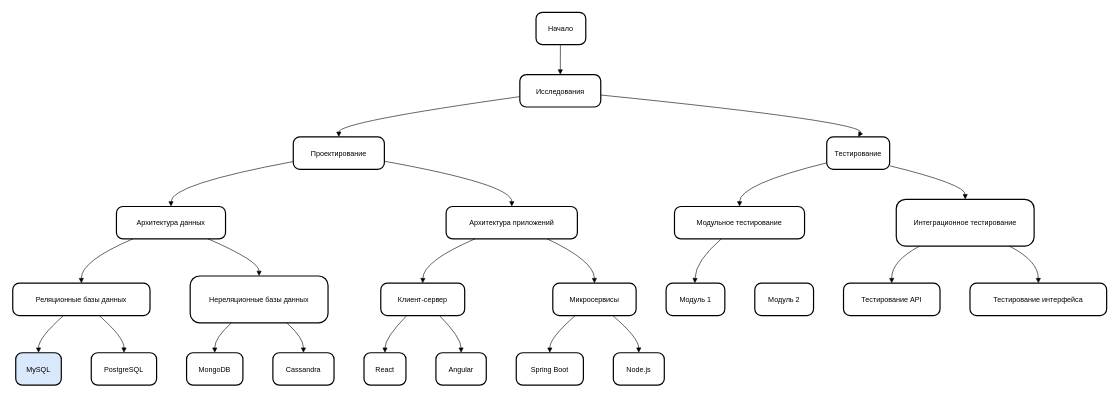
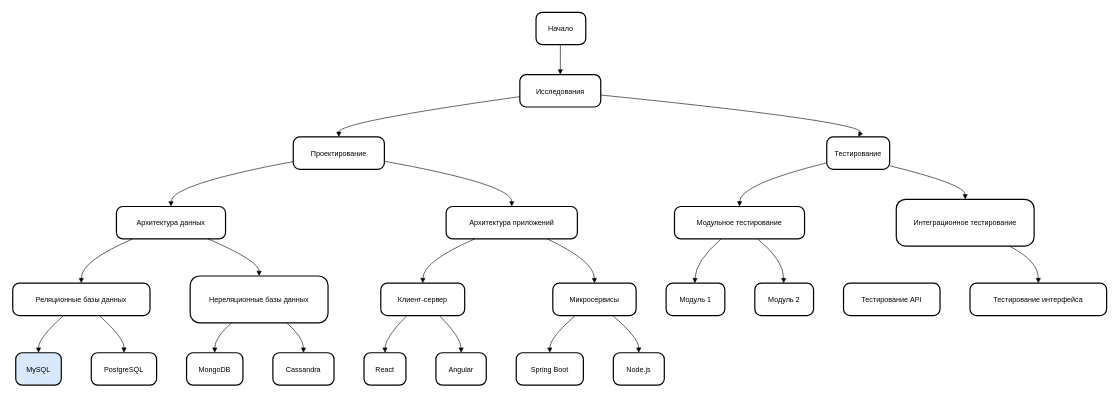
  <mxCell id="0" />
  <mxCell id="1" parent="0" />
  <mxCell id="2" value="Начало" style="rounded=1;arcSize=20;strokeWidth=2" vertex="1" parent="1"><mxGeometry x="893" y="20" width="83" height="54" as="geometry" /></mxCell>
  <mxCell id="3" value="Исследования" style="rounded=1;arcSize=20;strokeWidth=2" vertex="1" parent="1"><mxGeometry x="866" y="124" width="135" height="54" as="geometry" /></mxCell>
  <mxCell id="4" value="Проектирование" style="rounded=1;arcSize=20;strokeWidth=2" vertex="1" parent="1"><mxGeometry x="488" y="228" width="152" height="54" as="geometry" /></mxCell>
  <mxCell id="5" value="Тестирование" style="rounded=1;arcSize=20;strokeWidth=2" vertex="1" parent="1"><mxGeometry x="1378" y="228" width="105" height="54" as="geometry" /></mxCell>
  <mxCell id="6" value="Архитектура данных" style="rounded=1;arcSize=20;strokeWidth=2" vertex="1" parent="1"><mxGeometry x="193" y="344" width="182" height="54" as="geometry" /></mxCell>
  <mxCell id="7" value="Архитектура приложений" style="rounded=1;arcSize=20;strokeWidth=2" vertex="1" parent="1"><mxGeometry x="743" y="344" width="219" height="54" as="geometry" /></mxCell>
  <mxCell id="8" value="Модульное тестирование" style="rounded=1;arcSize=20;strokeWidth=2" vertex="1" parent="1"><mxGeometry x="1124" y="344" width="217" height="54" as="geometry" /></mxCell>
  <mxCell id="9" value="Интеграционное тестирование" style="rounded=1;arcSize=20;strokeWidth=2" vertex="1" parent="1"><mxGeometry x="1494" y="332" width="230" height="78" as="geometry" /></mxCell>
  <mxCell id="10" value="Реляционные базы данных" style="rounded=1;arcSize=20;strokeWidth=2" vertex="1" parent="1"><mxGeometry x="20" y="472" width="229" height="54" as="geometry" /></mxCell>
  <mxCell id="11" value="Нереляционные базы данных" style="rounded=1;arcSize=20;strokeWidth=2" vertex="1" parent="1"><mxGeometry x="316" y="460" width="230" height="78" as="geometry" /></mxCell>
  <mxCell id="12" value="Клиент-сервер" style="rounded=1;arcSize=20;strokeWidth=2" vertex="1" parent="1"><mxGeometry x="634" y="472" width="140" height="54" as="geometry" /></mxCell>
  <mxCell id="13" value="Микросервисы" style="rounded=1;arcSize=20;strokeWidth=2" vertex="1" parent="1"><mxGeometry x="921" y="472" width="139" height="54" as="geometry" /></mxCell>
  <mxCell id="14" value="Модуль 1" style="rounded=1;arcSize=20;strokeWidth=2" vertex="1" parent="1"><mxGeometry x="1110" y="472" width="98" height="54" as="geometry" /></mxCell>
  <mxCell id="15" value="Модуль 2" style="rounded=1;arcSize=20;strokeWidth=2" vertex="1" parent="1"><mxGeometry x="1258" y="472" width="98" height="54" as="geometry" /></mxCell>
  <mxCell id="16" value="Тестирование API" style="rounded=1;arcSize=20;strokeWidth=2" vertex="1" parent="1"><mxGeometry x="1406" y="472" width="161" height="54" as="geometry" /></mxCell>
  <mxCell id="17" value="Тестирование интерфейса" style="rounded=1;arcSize=20;strokeWidth=2" vertex="1" parent="1"><mxGeometry x="1617" y="472" width="228" height="54" as="geometry" /></mxCell>
  <mxCell id="18" value="MySQL" style="rounded=1;arcSize=20;strokeWidth=2;fillColor=#dae8fc;" vertex="1" parent="1"><mxGeometry x="25" y="588" width="76" height="54" as="geometry" /></mxCell>
  <mxCell id="19" value="PostgreSQL" style="rounded=1;arcSize=20;strokeWidth=2" vertex="1" parent="1"><mxGeometry x="151" y="588" width="109" height="54" as="geometry" /></mxCell>
  <mxCell id="20" value="MongoDB" style="rounded=1;arcSize=20;strokeWidth=2" vertex="1" parent="1"><mxGeometry x="310" y="588" width="94" height="54" as="geometry" /></mxCell>
  <mxCell id="21" value="Cassandra" style="rounded=1;arcSize=20;strokeWidth=2" vertex="1" parent="1"><mxGeometry x="454" y="588" width="102" height="54" as="geometry" /></mxCell>
  <mxCell id="22" value="React" style="rounded=1;arcSize=20;strokeWidth=2" vertex="1" parent="1"><mxGeometry x="606" y="588" width="70" height="54" as="geometry" /></mxCell>
  <mxCell id="23" value="Angular" style="rounded=1;arcSize=20;strokeWidth=2" vertex="1" parent="1"><mxGeometry x="726" y="588" width="84" height="54" as="geometry" /></mxCell>
  <mxCell id="24" value="Spring Boot" style="rounded=1;arcSize=20;strokeWidth=2" vertex="1" parent="1"><mxGeometry x="860" y="588" width="112" height="54" as="geometry" /></mxCell>
  <mxCell id="25" value="Node.js" style="rounded=1;arcSize=20;strokeWidth=2" vertex="1" parent="1"><mxGeometry x="1022" y="588" width="85" height="54" as="geometry" /></mxCell>
  <mxCell id="26" value="" style="curved=1;startArrow=none;endArrow=block;exitX=0.49;exitY=1;entryX=0.5;entryY=0;" edge="1" parent="1" source="2" target="3"><mxGeometry relative="1" as="geometry"><Array as="points" /></mxGeometry></mxCell>
  <mxCell id="27" value="" style="curved=1;startArrow=none;endArrow=block;exitX=0;exitY=0.68;entryX=0.5;entryY=0;" edge="1" parent="1" source="3" target="4"><mxGeometry relative="1" as="geometry"><Array as="points"><mxPoint x="564" y="203" /></Array></mxGeometry></mxCell>
  <mxCell id="28" value="" style="curved=1;startArrow=none;endArrow=block;exitX=1;exitY=0.63;entryX=0.5;entryY=0;" edge="1" parent="1" source="3" target="5"><mxGeometry relative="1" as="geometry"><Array as="points"><mxPoint x="1445" y="203" /></Array></mxGeometry></mxCell>
  <mxCell id="29" value="" style="curved=1;startArrow=none;endArrow=block;exitX=0;exitY=0.76;entryX=0.5;entryY=0;" edge="1" parent="1" source="4" target="6"><mxGeometry relative="1" as="geometry"><Array as="points"><mxPoint x="284" y="307" /></Array></mxGeometry></mxCell>
  <mxCell id="30" value="" style="curved=1;startArrow=none;endArrow=block;exitX=1;exitY=0.75;entryX=0.5;entryY=0;" edge="1" parent="1" source="4" target="7"><mxGeometry relative="1" as="geometry"><Array as="points"><mxPoint x="853" y="307" /></Array></mxGeometry></mxCell>
  <mxCell id="31" value="" style="curved=1;startArrow=none;endArrow=block;exitX=0;exitY=0.8;entryX=0.5;entryY=0;" edge="1" parent="1" source="5" target="8"><mxGeometry relative="1" as="geometry"><Array as="points"><mxPoint x="1233" y="307" /></Array></mxGeometry></mxCell>
  <mxCell id="32" value="" style="curved=1;startArrow=none;endArrow=block;exitX=1;exitY=0.89;entryX=0.5;entryY=0;" edge="1" parent="1" source="5" target="9"><mxGeometry relative="1" as="geometry"><Array as="points"><mxPoint x="1609" y="307" /></Array></mxGeometry></mxCell>
  <mxCell id="33" value="" style="curved=1;startArrow=none;endArrow=block;exitX=0.15;exitY=1;entryX=0.5;entryY=0;" edge="1" parent="1" source="6" target="10"><mxGeometry relative="1" as="geometry"><Array as="points"><mxPoint x="134" y="435" /></Array></mxGeometry></mxCell>
  <mxCell id="34" value="" style="curved=1;startArrow=none;endArrow=block;exitX=0.84;exitY=1;entryX=0.5;entryY=0;" edge="1" parent="1" source="6" target="11"><mxGeometry relative="1" as="geometry"><Array as="points"><mxPoint x="431" y="435" /></Array></mxGeometry></mxCell>
  <mxCell id="35" value="" style="curved=1;startArrow=none;endArrow=block;exitX=0.22;exitY=1;entryX=0.5;entryY=0;" edge="1" parent="1" source="7" target="12"><mxGeometry relative="1" as="geometry"><Array as="points"><mxPoint x="705" y="435" /></Array></mxGeometry></mxCell>
  <mxCell id="36" value="" style="curved=1;startArrow=none;endArrow=block;exitX=0.77;exitY=1;entryX=0.5;entryY=0;" edge="1" parent="1" source="7" target="13"><mxGeometry relative="1" as="geometry"><Array as="points"><mxPoint x="990" y="435" /></Array></mxGeometry></mxCell>
  <mxCell id="37" value="" style="curved=1;startArrow=none;endArrow=block;exitX=0.36;exitY=1;entryX=0.49;entryY=0;" edge="1" parent="1" source="8" target="14"><mxGeometry relative="1" as="geometry"><Array as="points"><mxPoint x="1159" y="435" /></Array></mxGeometry></mxCell>
- <mxCell id="39" value="" style="curved=1;startArrow=none;endArrow=block;exitX=0.17;exitY=1;entryX=0.5;entryY=0;" edge="1" parent="1" source="9" target="16"><mxGeometry relative="1" as="geometry"><Array as="points"><mxPoint x="1486" y="435" /></Array></mxGeometry></mxCell>
+ <mxCell id="38" value="" style="curved=1;startArrow=none;endArrow=block;exitX=0.64;exitY=1;entryX=0.49;entryY=0;" edge="1" parent="1" source="8" target="15"><mxGeometry relative="1" as="geometry"><Array as="points"><mxPoint x="1307" y="435" /></Array></mxGeometry></mxCell>
  <mxCell id="40" value="" style="curved=1;startArrow=none;endArrow=block;exitX=0.82;exitY=1;entryX=0.5;entryY=0;" edge="1" parent="1" source="9" target="17"><mxGeometry relative="1" as="geometry"><Array as="points"><mxPoint x="1731" y="435" /></Array></mxGeometry></mxCell>
  <mxCell id="41" value="" style="curved=1;startArrow=none;endArrow=block;exitX=0.37;exitY=1;entryX=0.5;entryY=0;" edge="1" parent="1" source="10" target="18"><mxGeometry relative="1" as="geometry"><Array as="points"><mxPoint x="63" y="563" /></Array></mxGeometry></mxCell>
  <mxCell id="42" value="" style="curved=1;startArrow=none;endArrow=block;exitX=0.63;exitY=1;entryX=0.5;entryY=0;" edge="1" parent="1" source="10" target="19"><mxGeometry relative="1" as="geometry"><Array as="points"><mxPoint x="206" y="563" /></Array></mxGeometry></mxCell>
  <mxCell id="43" value="" style="curved=1;startArrow=none;endArrow=block;exitX=0.3;exitY=1;entryX=0.5;entryY=0;" edge="1" parent="1" source="11" target="20"><mxGeometry relative="1" as="geometry"><Array as="points"><mxPoint x="357" y="563" /></Array></mxGeometry></mxCell>
  <mxCell id="44" value="" style="curved=1;startArrow=none;endArrow=block;exitX=0.7;exitY=1;entryX=0.5;entryY=0;" edge="1" parent="1" source="11" target="21"><mxGeometry relative="1" as="geometry"><Array as="points"><mxPoint x="505" y="563" /></Array></mxGeometry></mxCell>
  <mxCell id="45" value="" style="curved=1;startArrow=none;endArrow=block;exitX=0.31;exitY=1;entryX=0.5;entryY=0;" edge="1" parent="1" source="12" target="22"><mxGeometry relative="1" as="geometry"><Array as="points"><mxPoint x="641" y="563" /></Array></mxGeometry></mxCell>
  <mxCell id="46" value="" style="curved=1;startArrow=none;endArrow=block;exitX=0.7;exitY=1;entryX=0.5;entryY=0;" edge="1" parent="1" source="12" target="23"><mxGeometry relative="1" as="geometry"><Array as="points"><mxPoint x="768" y="563" /></Array></mxGeometry></mxCell>
  <mxCell id="47" value="" style="curved=1;startArrow=none;endArrow=block;exitX=0.27;exitY=1;entryX=0.5;entryY=0;" edge="1" parent="1" source="13" target="24"><mxGeometry relative="1" as="geometry"><Array as="points"><mxPoint x="916" y="563" /></Array></mxGeometry></mxCell>
  <mxCell id="48" value="" style="curved=1;startArrow=none;endArrow=block;exitX=0.72;exitY=1;entryX=0.5;entryY=0;" edge="1" parent="1" source="13" target="25"><mxGeometry relative="1" as="geometry"><Array as="points"><mxPoint x="1064" y="563" /></Array></mxGeometry></mxCell>
